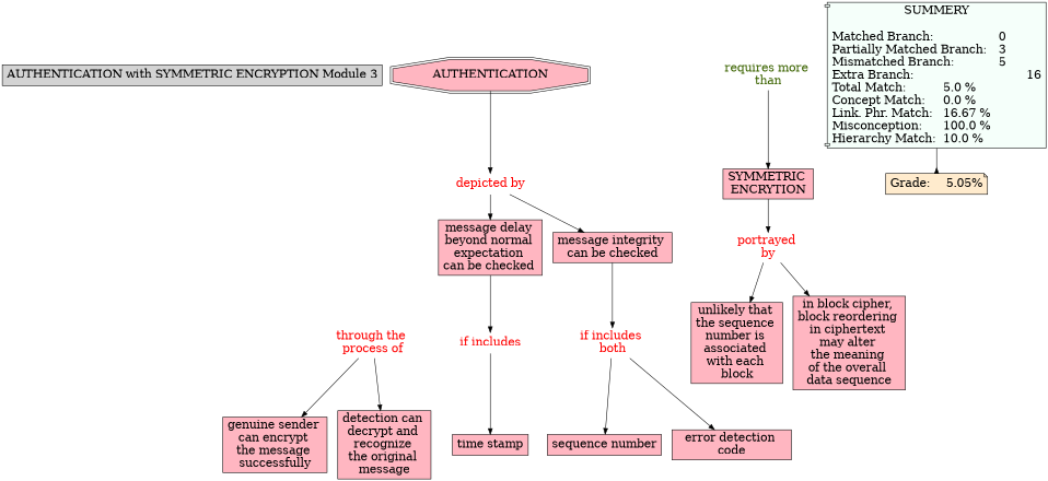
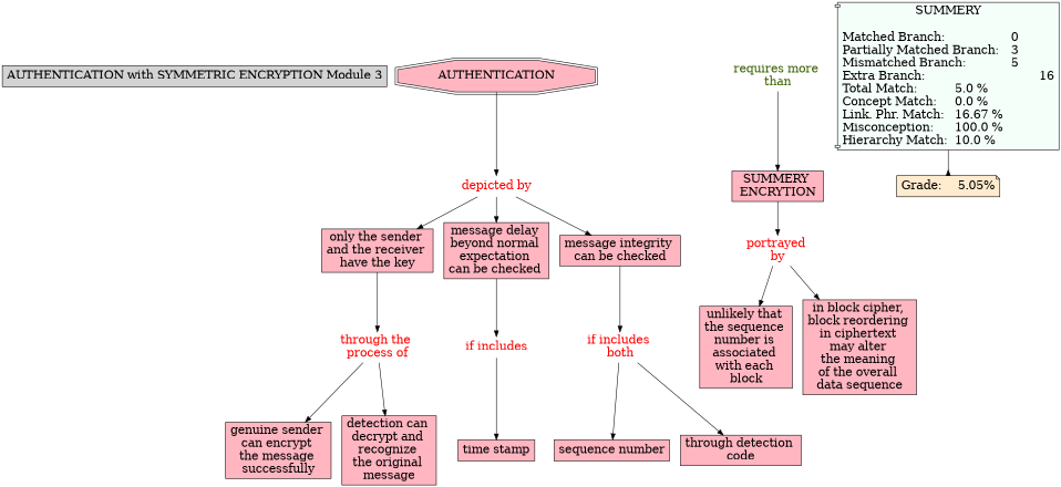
  digraph {
    node [Gsplines=true fontsize=20 shape=rect style=filled fillcolor="#FFB6C1"]
    edge [constraint=true]
    n1 [label="AUTHENTICATION with SYMMETRIC ENCRYPTION Module 3" fillcolor=""]
    n2 [label=AUTHENTICATION shape=doubleoctagon]
    n3 [fontcolor=red label="depicted by\n" shape=none style="" fillcolor=""]
    n4 [fontcolor="#3B6300" label="requires more \nthan" shape=none style="" fillcolor=""]
-   n5 [label="SYMMETRIC \nENCRYTION"]
+   n5 [label="SUMMERY \nENCRYTION"]
+   n6 [label="only the sender \nand the receiver \nhave the key\n"]
    n7 [label="message delay \nbeyond normal \nexpectation \ncan be checked \n"]
    n8 [label="message integrity \ncan be checked\n"]
    n9 [fontcolor=red label="portrayed \nby" shape=none style="" fillcolor=""]
    n10 [fontcolor=red label="through the \nprocess of\n" shape=none style="" fillcolor=""]
    n11 [fontcolor=red label="if includes\n" shape=none style="" fillcolor=""]
    n12 [fontcolor=red label="if includes \nboth" shape=none style="" fillcolor=""]
    n13 [label="genuine sender \ncan encrypt \nthe message \nsuccessfully"]
    n14 [label="detection can \ndecrypt and \nrecognize \nthe original \nmessage"]
    n15 [label="sequence number\n"]
-   n16 [label="error detection \ncode"]
+   n16 [label="through detection \ncode"]
    n17 [label="unlikely that \nthe sequence \nnumber is \nassociated \nwith each \nblock"]
    n18 [label="in block cipher, \nblock reordering \nin ciphertext \nmay alter \nthe meaning \nof the overall \ndata sequence\n"]
    n19 [label="time stamp\n"]
    n20 [fillcolor="#F5FFFA" label="SUMMERY\n\nMatched Branch:			0\lPartially Matched Branch:	3\lMismatched Branch:		5\lExtra Branch:				16\lTotal Match:		5.0 %\lConcept Match:	0.0 %\lLink. Phr. Match:	16.67 %\lMisconception:	100.0 %\lHierarchy Match:	10.0 %\l" shape=component]
    n21 [fillcolor="#FFEBCD" label="Grade:	5.05%" shape=note]
    n2 -> n3
+   n3 -> n6
    n3 -> n7
    n3 -> n8
    n4 -> n5
    n5 -> n9
+   n6 -> n10
    n7 -> n11
    n8 -> n12
    n9 -> n17
    n9 -> n18
    n10 -> n13
    n10 -> n14
    n11 -> n19
    n12 -> n15
    n12 -> n16
    n20 -> n21 [arrowhead=inv color=black]
  }
